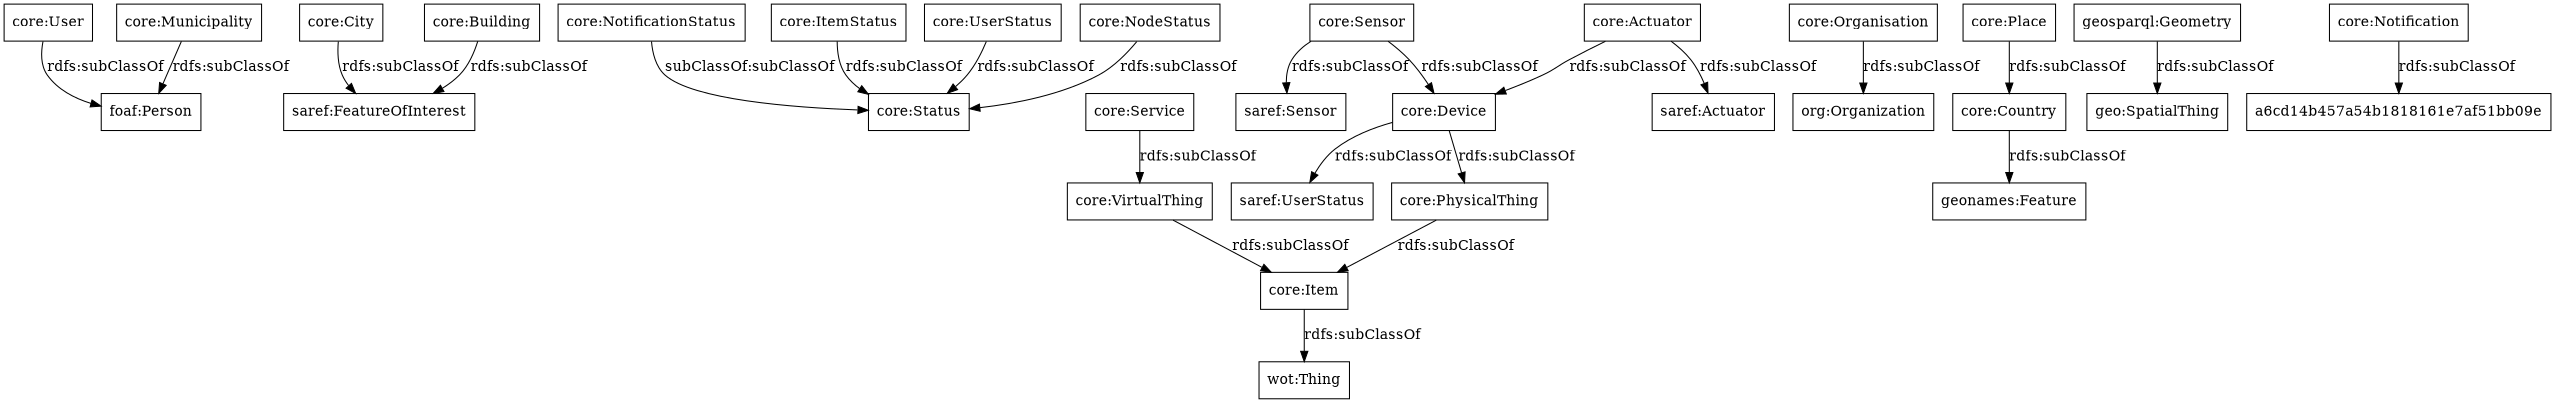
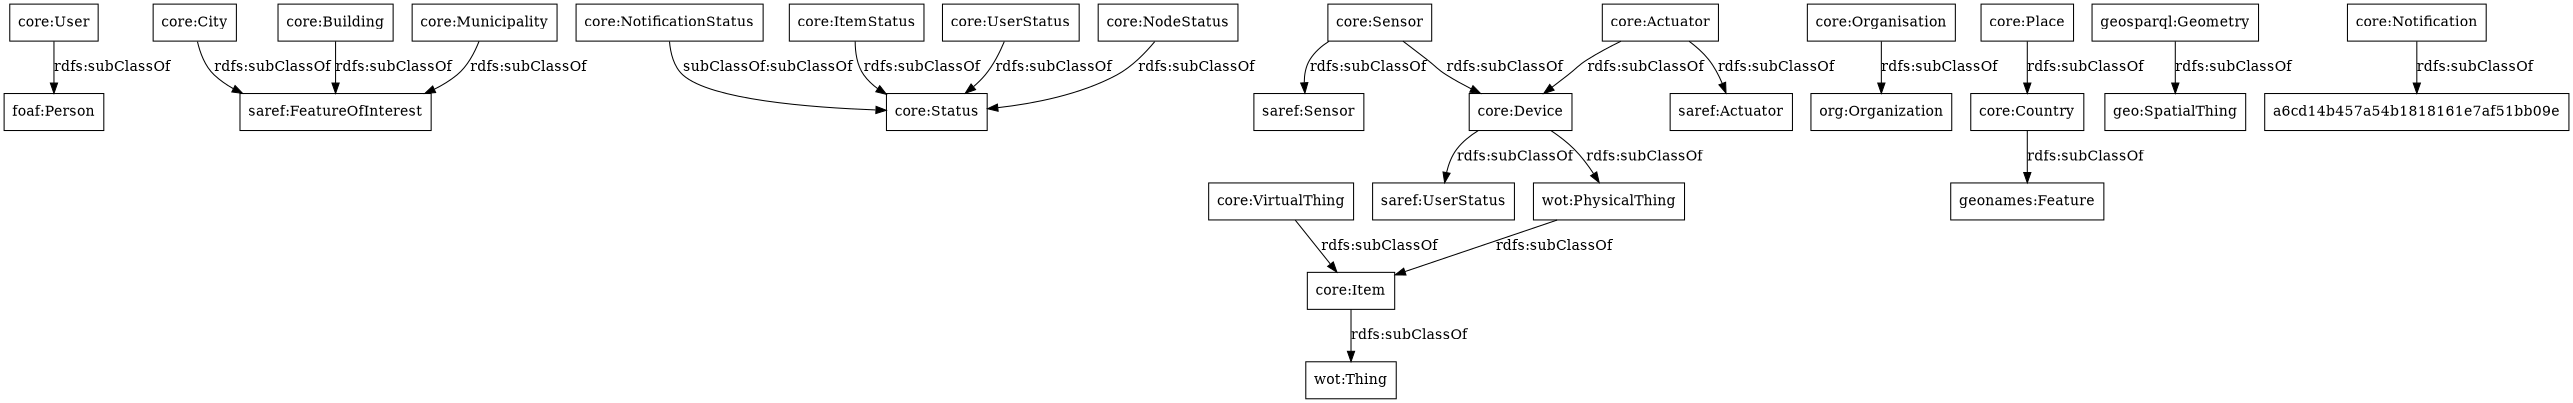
  digraph {
    rankdir=TB
    node [color=black shape=rectangle]
    "core:User"
    "foaf:Person"
    "core:City"
    "saref:FeatureOfInterest"
    "core:NotificationStatus"
    "core:Status"
-   "core:Service"
    "core:VirtualThing"
    "core:Item"
    n10 [label="saref:UserStatus"]
    "core:Device"
-   "core:PhysicalThing"
+   "core:PhysicalThing" [label="wot:PhysicalThing"]
    "core:Sensor"
    "saref:Sensor"
    "core:Actuator"
    "saref:Actuator"
    "core:Organisation"
    "org:Organization"
    "core:Building"
    "core:Country"
    "geonames:Feature"
    "wot:Thing"
    "geosparql:Geometry"
    "geo:SpatialThing"
    "core:Place"
    "core:Notification"
    a6cd14b457a54b1818161e7af51bb09e
    "core:ItemStatus"
    "core:UserStatus"
    "core:NodeStatus"
    "core:Municipality"
    "core:User" -> "foaf:Person" [label="rdfs:subClassOf"]
    "core:City" -> "saref:FeatureOfInterest" [label="rdfs:subClassOf"]
    "core:NotificationStatus" -> "core:Status" [label="subClassOf:subClassOf"]
-   "core:Service" -> "core:VirtualThing" [label="rdfs:subClassOf"]
    "core:VirtualThing" -> "core:Item" [label="rdfs:subClassOf"]
    "core:Item" -> "wot:Thing" [label="rdfs:subClassOf"]
    "core:Device" -> n10 [label="rdfs:subClassOf"]
    "core:Device" -> "core:PhysicalThing" [label="rdfs:subClassOf"]
    "core:PhysicalThing" -> "core:Item" [label="rdfs:subClassOf"]
    "core:Sensor" -> "core:Device" [label="rdfs:subClassOf"]
    "core:Sensor" -> "saref:Sensor" [label="rdfs:subClassOf"]
    "core:Actuator" -> "core:Device" [label="rdfs:subClassOf"]
    "core:Actuator" -> "saref:Actuator" [label="rdfs:subClassOf"]
    "core:Organisation" -> "org:Organization" [label="rdfs:subClassOf"]
    "core:Building" -> "saref:FeatureOfInterest" [label="rdfs:subClassOf"]
    "core:Country" -> "geonames:Feature" [label="rdfs:subClassOf"]
    "geosparql:Geometry" -> "geo:SpatialThing" [label="rdfs:subClassOf"]
    "core:Place" -> "core:Country" [label="rdfs:subClassOf"]
    "core:Notification" -> a6cd14b457a54b1818161e7af51bb09e [label="rdfs:subClassOf"]
    "core:ItemStatus" -> "core:Status" [label="rdfs:subClassOf"]
    "core:UserStatus" -> "core:Status" [label="rdfs:subClassOf"]
    "core:NodeStatus" -> "core:Status" [label="rdfs:subClassOf"]
-   "core:Municipality" -> "foaf:Person" [label="rdfs:subClassOf"]
+   "core:Municipality" -> "saref:FeatureOfInterest" [label="rdfs:subClassOf"]
  }
